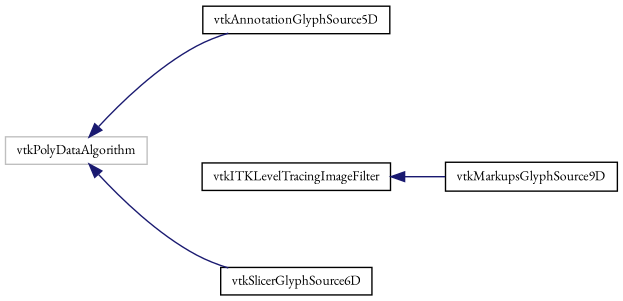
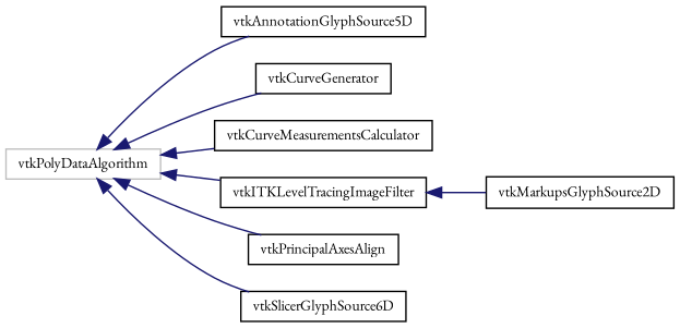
  digraph {
    fontname="EB Garamond"
    rankdir=LR
    node [color=black fontname="EB Garamond" fontsize=10 shape=record]
    edge [color=midnightblue dir=back fontname="EB Garamond" fontsize=10 labelfontname=Helvetica labelfontsize=10 style=solid]
    n1 [color=grey75 height=0.2 label=vtkPolyDataAlgorithm width=0.4]
    n2 [height=0.2 label=vtkAnnotationGlyphSource5D width=0.4]
+   n3 [height=0.2 label=vtkCurveGenerator width=0.4]
+   n4 [height=0.2 label=vtkCurveMeasurementsCalculator width=0.4]
    n5 [height=0.2 label=vtkITKLevelTracingImageFilter width=0.4]
+   n6 [height=0.2 label=vtkPrincipalAxesAlign width=0.4]
    n7 [height=0.2 label=vtkSlicerGlyphSource6D width=0.4]
-   n8 [height=0.2 label=vtkMarkupsGlyphSource9D width=0.4]
+   n8 [height=0.2 label=vtkMarkupsGlyphSource2D width=0.4]
    n1 -> n2
+   n1 -> n3
+   n1 -> n4
+   n1 -> n5
+   n1 -> n6
    n1 -> n7
    n5 -> n8
  }
